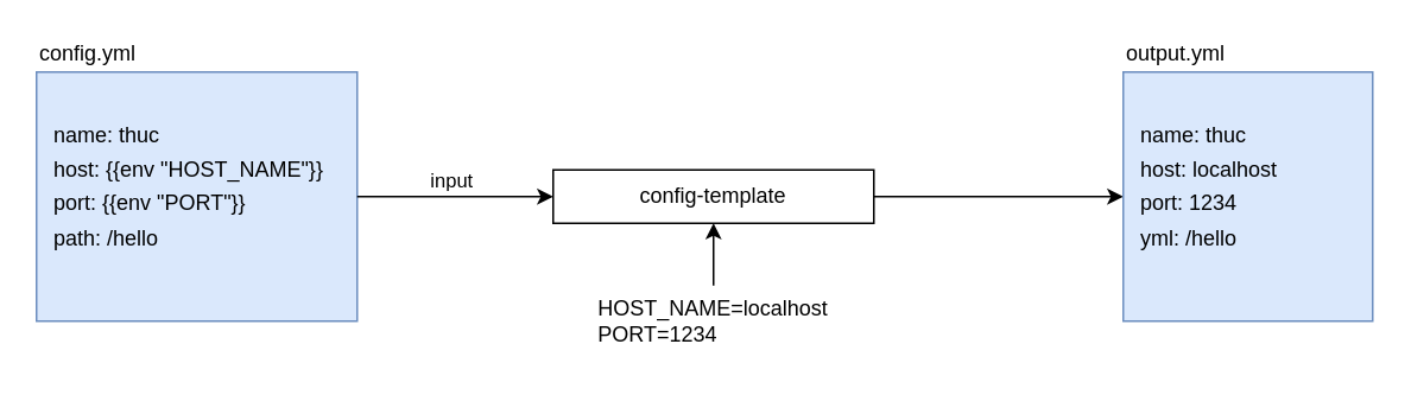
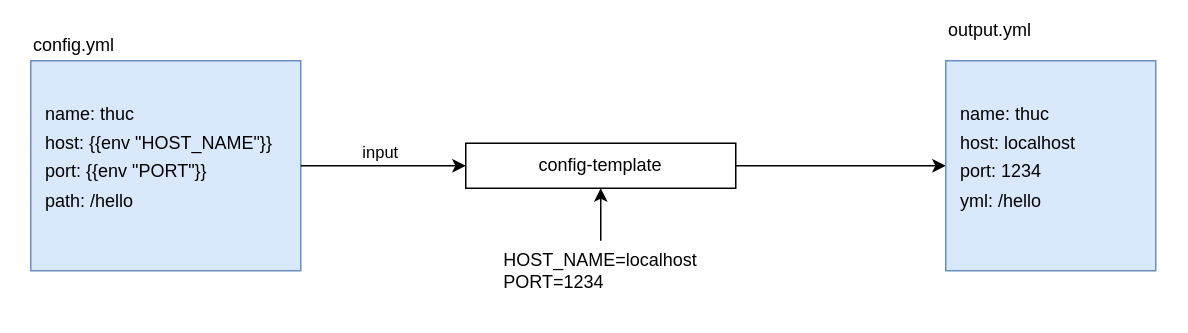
  <mxCell id="0" />
  <mxCell id="1" parent="0" />
  <mxCell id="2" value="&lt;p style=&quot;line-height: 160%&quot;&gt;name: thuc&lt;br&gt;&lt;span&gt;host: {{env &quot;HOST_NAME&quot;}}&lt;br&gt;&lt;/span&gt;&lt;span&gt;port: {{env &quot;PORT&quot;}}&lt;br&gt;&lt;/span&gt;&lt;span&gt;path: /hello&lt;/span&gt;&lt;/p&gt;" style="rounded=0;whiteSpace=wrap;html=1;fillColor=#dae8fc;strokeColor=#6c8ebf;align=left;spacing=10;spacingTop=0;verticalAlign=top;" parent="1" vertex="1"><mxGeometry x="20" y="40" width="180" height="140" as="geometry" /></mxCell>
  <mxCell id="3" value="config.yml" style="text;html=1;strokeColor=none;fillColor=none;align=left;verticalAlign=middle;whiteSpace=wrap;rounded=0;" parent="1" vertex="1"><mxGeometry x="20" y="20" width="140" height="20" as="geometry" /></mxCell>
  <mxCell id="4" value="" style="endArrow=classic;html=1;exitX=1;exitY=0.5;exitDx=0;exitDy=0;entryX=0;entryY=0.5;entryDx=0;entryDy=0;" parent="1" source="6" target="9" edge="1"><mxGeometry width="50" height="50" relative="1" as="geometry"><mxPoint x="460" y="190" as="sourcePoint" /><mxPoint x="550" y="110" as="targetPoint" /></mxGeometry></mxCell>
  <mxCell id="5" style="edgeStyle=orthogonalEdgeStyle;rounded=0;orthogonalLoop=1;jettySize=auto;html=1;exitX=0.5;exitY=1;exitDx=0;exitDy=0;entryX=0.5;entryY=0;entryDx=0;entryDy=0;startArrow=classic;startFill=1;endArrow=none;endFill=0;" edge="1" parent="1" source="6" target="11"><mxGeometry relative="1" as="geometry" /></mxCell>
  <mxCell id="6" value="config-template" style="rounded=0;whiteSpace=wrap;html=1;align=center;" parent="1" vertex="1"><mxGeometry x="310" y="95" width="180" height="30" as="geometry" /></mxCell>
  <mxCell id="7" value="" style="endArrow=classic;html=1;exitX=1;exitY=0.5;exitDx=0;exitDy=0;" parent="1" source="2" target="6" edge="1"><mxGeometry width="50" height="50" relative="1" as="geometry"><mxPoint x="210" y="110" as="sourcePoint" /><mxPoint x="550" y="110" as="targetPoint" /></mxGeometry></mxCell>
  <mxCell id="8" value="input" style="edgeLabel;html=1;align=center;verticalAlign=middle;resizable=0;points=[];" parent="7" vertex="1" connectable="0"><mxGeometry x="-0.05" y="1" relative="1" as="geometry"><mxPoint y="-9" as="offset" /></mxGeometry></mxCell>
  <mxCell id="9" value="&lt;p style=&quot;line-height: 160%&quot;&gt;name: thuc&lt;br&gt;host: localhost&lt;br&gt;port: 1234&lt;br&gt;yml: /hello&lt;/p&gt;" style="rounded=0;whiteSpace=wrap;html=1;fillColor=#dae8fc;strokeColor=#6c8ebf;align=left;spacing=10;spacingTop=0;verticalAlign=top;" parent="1" vertex="1"><mxGeometry x="630" y="40" width="140" height="140" as="geometry" /></mxCell>
- <mxCell id="10" value="output.yml" style="text;html=1;strokeColor=none;fillColor=none;align=left;verticalAlign=middle;whiteSpace=wrap;rounded=0;" parent="1" vertex="1"><mxGeometry x="630" y="20" width="140" height="20" as="geometry" /></mxCell>
+ <mxCell id="10" value="output.yml" style="text;html=1;strokeColor=none;fillColor=none;align=left;verticalAlign=middle;whiteSpace=wrap;rounded=0;" parent="1" vertex="1"><mxGeometry x="630" y="10" width="140" height="20" as="geometry" /></mxCell>
  <mxCell id="11" value="&lt;span&gt;HOST_NAME=localhost&lt;br&gt;&lt;div style=&quot;text-align: left&quot;&gt;&lt;span&gt;PORT=1234&lt;/span&gt;&lt;/div&gt;&lt;/span&gt;" style="text;html=1;strokeColor=none;fillColor=none;align=center;verticalAlign=middle;whiteSpace=wrap;rounded=0;" vertex="1" parent="1"><mxGeometry x="335" y="160" width="130" height="40" as="geometry" /></mxCell>
